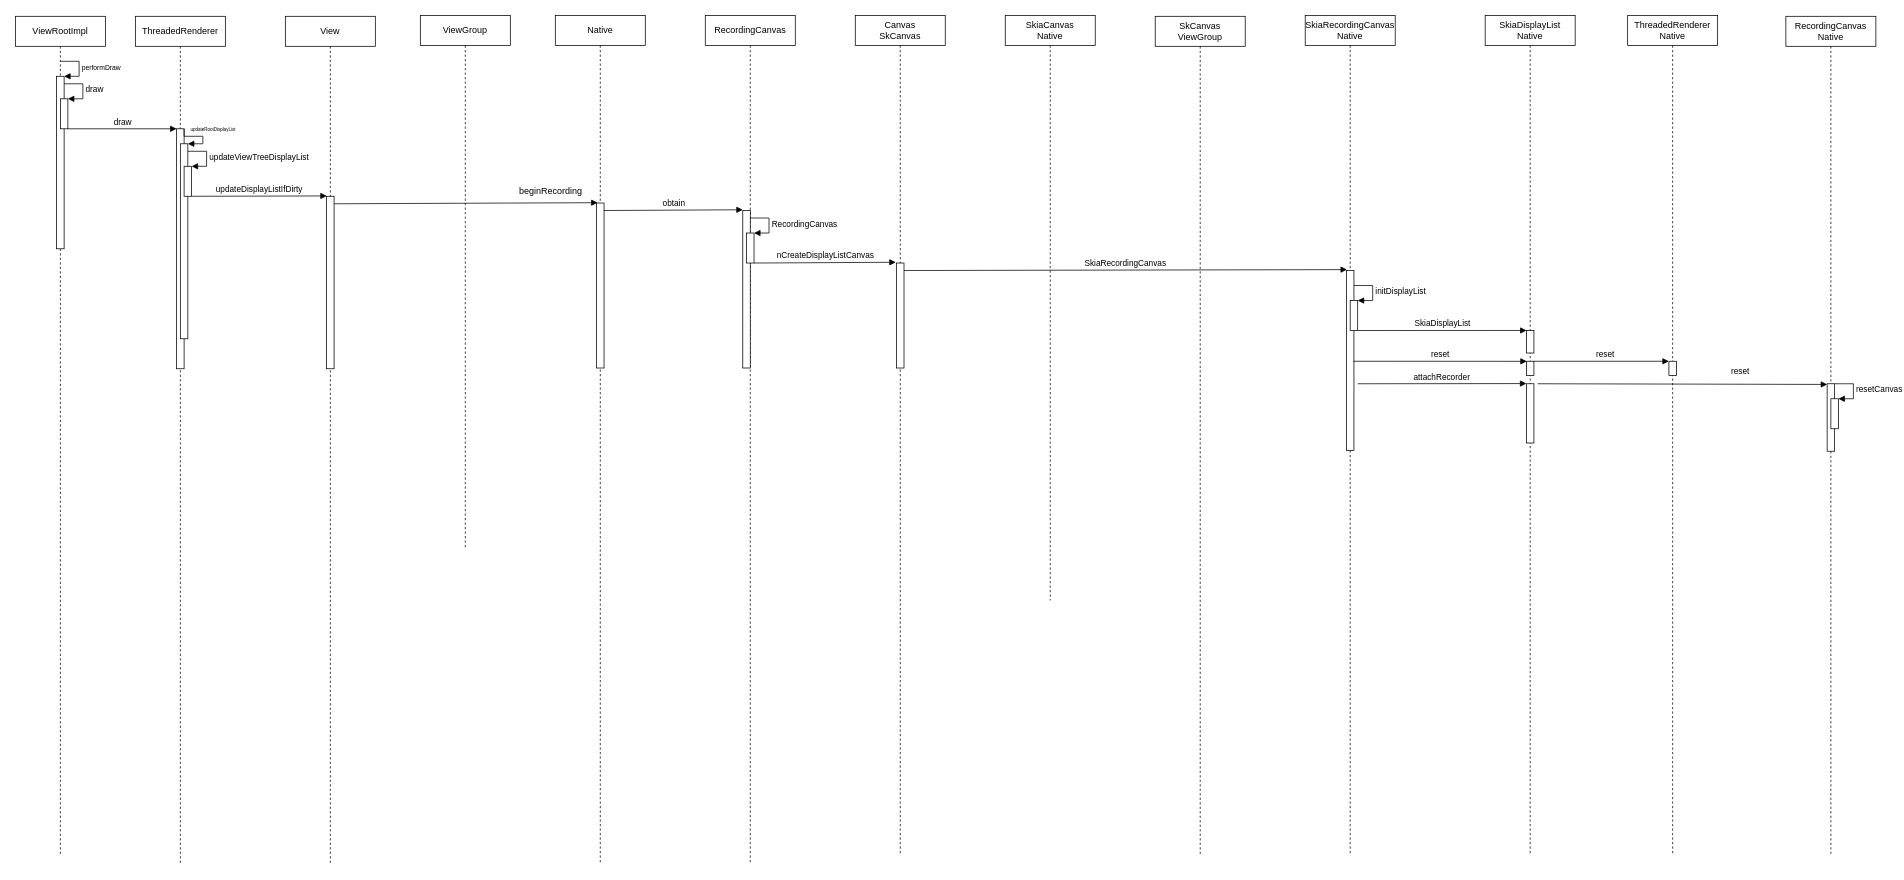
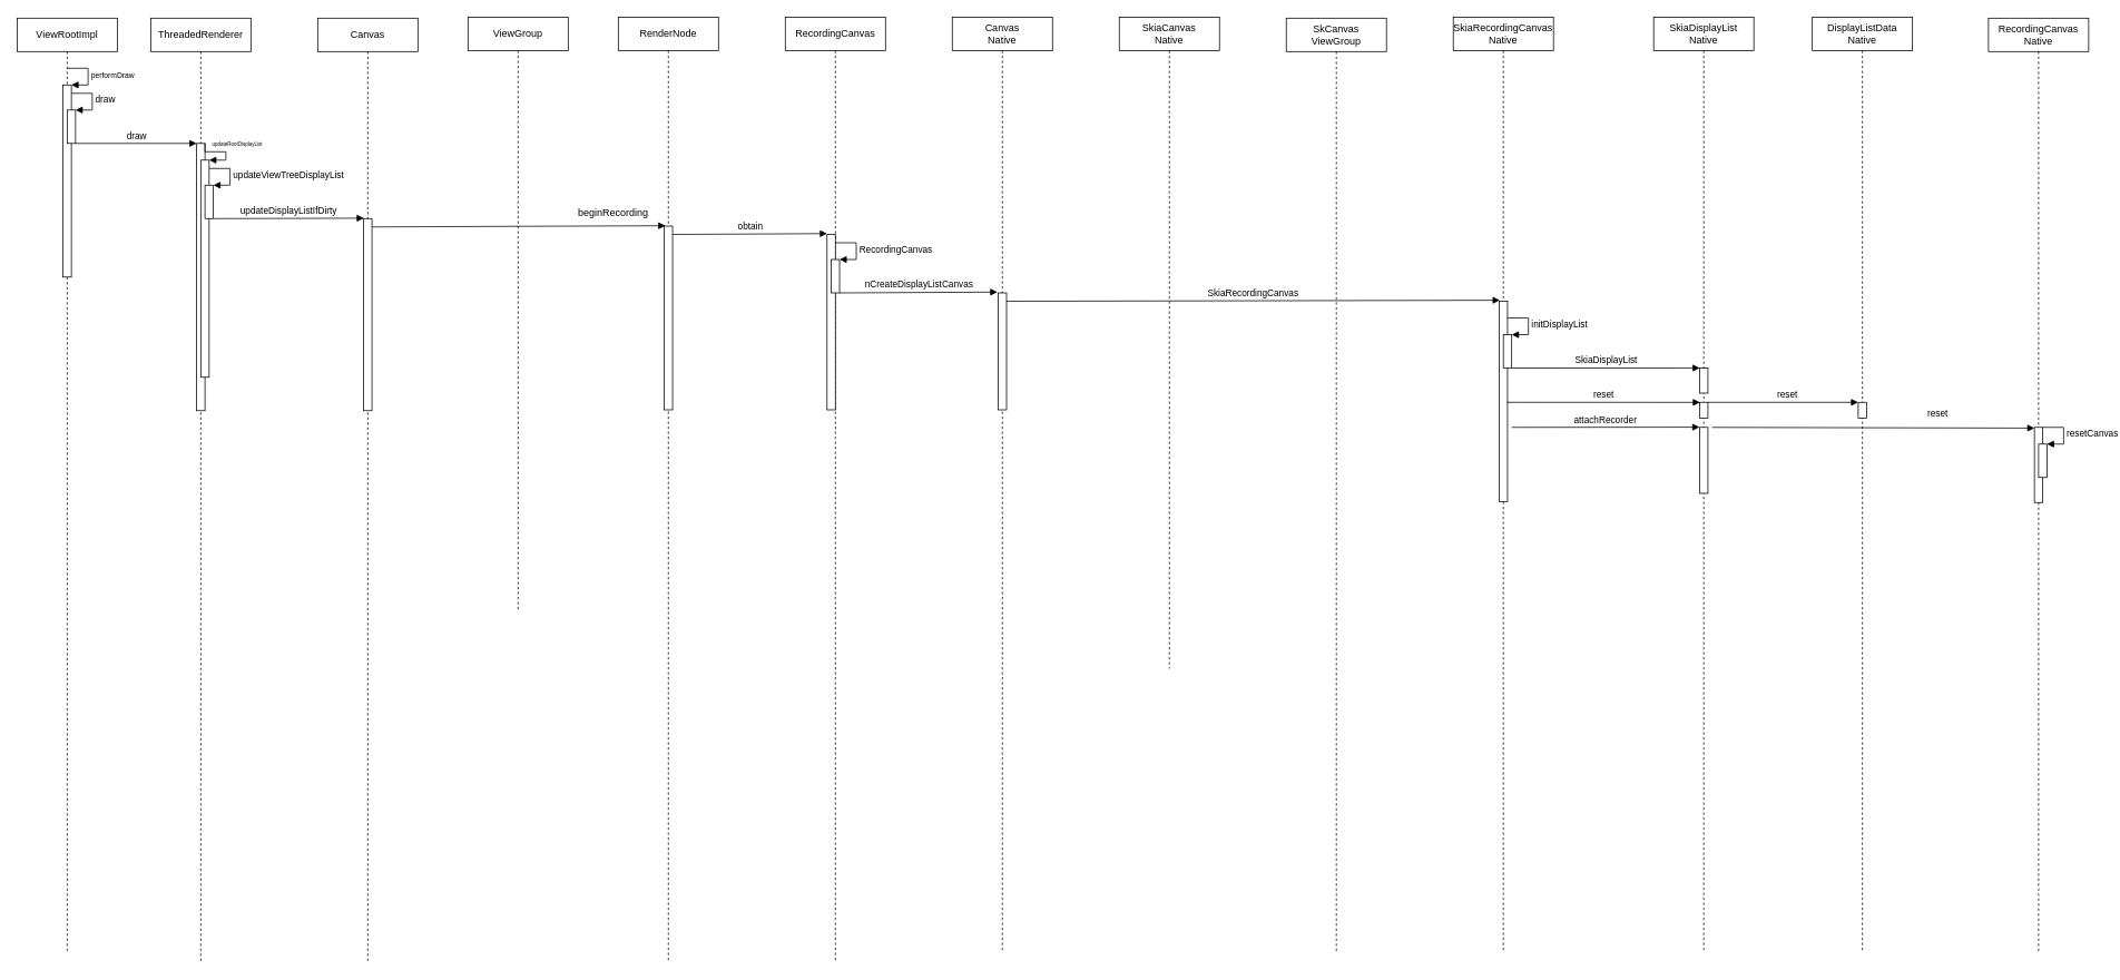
  <mxCell id="0" />
  <mxCell id="1" parent="0" />
  <mxCell id="2" value="ViewRootImpl" style="shape=umlLifeline;perimeter=lifelinePerimeter;whiteSpace=wrap;html=1;container=1;collapsible=0;recursiveResize=0;outlineConnect=0;" parent="1" vertex="1"><mxGeometry y="21" width="120" height="1120" as="geometry" x="20" /></mxCell>
  <mxCell id="3" value="" style="html=1;points=[];perimeter=orthogonalPerimeter;" parent="2" vertex="1"><mxGeometry x="55" y="80" width="10" height="230" as="geometry" /></mxCell>
  <mxCell id="4" value="&lt;font style=&quot;font-size: 9px&quot;&gt;performDraw&lt;/font&gt;" style="edgeStyle=orthogonalEdgeStyle;html=1;align=left;spacingLeft=2;endArrow=block;rounded=0;entryX=1;entryY=0;" parent="2" target="3" edge="1"><mxGeometry relative="1" as="geometry"><mxPoint x="60" y="60" as="sourcePoint" /><Array as="points"><mxPoint x="85" y="60" /></Array></mxGeometry></mxCell>
  <mxCell id="5" value="" style="html=1;points=[];perimeter=orthogonalPerimeter;" parent="2" vertex="1"><mxGeometry x="60" y="110" width="10" height="40" as="geometry" /></mxCell>
  <mxCell id="6" value="draw" style="edgeStyle=orthogonalEdgeStyle;html=1;align=left;spacingLeft=2;endArrow=block;rounded=0;entryX=1;entryY=0;" parent="2" target="5" edge="1"><mxGeometry relative="1" as="geometry"><mxPoint x="65" y="90" as="sourcePoint" /><Array as="points"><mxPoint x="90" y="90" /></Array></mxGeometry></mxCell>
  <mxCell id="7" value="draw" style="html=1;verticalAlign=bottom;endArrow=block;entryX=0;entryY=0;entryDx=0;entryDy=0;entryPerimeter=0;" parent="2" target="9" edge="1"><mxGeometry width="80" relative="1" as="geometry"><mxPoint x="70" y="150" as="sourcePoint" /><mxPoint x="150" y="150" as="targetPoint" /></mxGeometry></mxCell>
  <mxCell id="8" value="ThreadedRenderer" style="shape=umlLifeline;perimeter=lifelinePerimeter;whiteSpace=wrap;html=1;container=1;collapsible=0;recursiveResize=0;outlineConnect=0;" parent="1" vertex="1"><mxGeometry x="180" y="21" width="120" height="1130" as="geometry" /></mxCell>
  <mxCell id="9" value="" style="html=1;points=[];perimeter=orthogonalPerimeter;" parent="8" vertex="1"><mxGeometry x="55" y="150" width="10" height="320" as="geometry" /></mxCell>
  <mxCell id="10" value="" style="html=1;points=[];perimeter=orthogonalPerimeter;" parent="8" vertex="1"><mxGeometry x="60" y="170" width="10" height="260" as="geometry" /></mxCell>
  <mxCell id="11" value="&lt;font style=&quot;font-size: 6px&quot;&gt;updateRootDisplayList&lt;/font&gt;" style="edgeStyle=orthogonalEdgeStyle;html=1;align=left;spacingLeft=2;endArrow=block;rounded=0;entryX=1;entryY=0;" parent="8" target="10" edge="1"><mxGeometry x="-0.543" y="10" relative="1" as="geometry"><mxPoint x="65" y="150" as="sourcePoint" /><Array as="points"><mxPoint x="65" y="160" /><mxPoint x="90" y="160" /><mxPoint x="90" y="170" /></Array><mxPoint as="offset" /></mxGeometry></mxCell>
  <mxCell id="12" value="" style="html=1;points=[];perimeter=orthogonalPerimeter;" parent="8" vertex="1"><mxGeometry x="65" y="200" width="10" height="40" as="geometry" /></mxCell>
  <mxCell id="13" value="updateViewTreeDisplayList" style="edgeStyle=orthogonalEdgeStyle;html=1;align=left;spacingLeft=2;endArrow=block;rounded=0;entryX=1;entryY=0;" parent="8" target="12" edge="1"><mxGeometry relative="1" as="geometry"><mxPoint x="70" y="180" as="sourcePoint" /><Array as="points"><mxPoint x="95" y="180" /></Array></mxGeometry></mxCell>
- <mxCell id="14" value="View" style="shape=umlLifeline;perimeter=lifelinePerimeter;whiteSpace=wrap;html=1;container=1;collapsible=0;recursiveResize=0;outlineConnect=0;" parent="1" vertex="1"><mxGeometry x="380" y="21" width="120" height="1130" as="geometry" /></mxCell>
+ <mxCell id="14" value="Canvas" style="shape=umlLifeline;perimeter=lifelinePerimeter;whiteSpace=wrap;html=1;container=1;collapsible=0;recursiveResize=0;outlineConnect=0;" parent="1" vertex="1"><mxGeometry x="380" y="21" width="120" height="1130" as="geometry" /></mxCell>
  <mxCell id="15" value="" style="html=1;verticalAlign=bottom;endArrow=block;entryX=0.143;entryY=-0.002;entryDx=0;entryDy=0;entryPerimeter=0;" parent="14" target="19" edge="1"><mxGeometry width="80" relative="1" as="geometry"><mxPoint x="65" y="250" as="sourcePoint" /><mxPoint x="250" y="250" as="targetPoint" /></mxGeometry></mxCell>
  <mxCell id="16" value="" style="html=1;points=[];perimeter=orthogonalPerimeter;" parent="14" vertex="1"><mxGeometry x="55" y="240" width="10" height="230" as="geometry" /></mxCell>
  <mxCell id="17" value="&lt;span style=&quot;font-size: 11px&quot;&gt;updateDisplayListIfDirty&lt;/span&gt;" style="html=1;verticalAlign=bottom;endArrow=block;entryX=0.029;entryY=-0.002;entryDx=0;entryDy=0;entryPerimeter=0;" parent="1" target="16" edge="1"><mxGeometry width="80" relative="1" as="geometry"><mxPoint x="255" y="261" as="sourcePoint" /><mxPoint x="430" y="261" as="targetPoint" /></mxGeometry></mxCell>
- <mxCell id="18" value="Native" style="shape=umlLifeline;perimeter=lifelinePerimeter;whiteSpace=wrap;html=1;container=1;collapsible=0;recursiveResize=0;outlineConnect=0;" parent="1" vertex="1"><mxGeometry x="740" y="20" width="120" height="1130" as="geometry" /></mxCell>
+ <mxCell id="18" value="RenderNode" style="shape=umlLifeline;perimeter=lifelinePerimeter;whiteSpace=wrap;html=1;container=1;collapsible=0;recursiveResize=0;outlineConnect=0;" parent="1" vertex="1"><mxGeometry x="740" y="20" width="120" height="1130" as="geometry" /></mxCell>
  <mxCell id="19" value="" style="html=1;points=[];perimeter=orthogonalPerimeter;" parent="18" vertex="1"><mxGeometry x="55" y="250" width="10" height="220" as="geometry" /></mxCell>
  <mxCell id="20" value="obtain" style="html=1;verticalAlign=bottom;endArrow=block;" parent="18" edge="1"><mxGeometry width="80" relative="1" as="geometry"><mxPoint x="65" y="260" as="sourcePoint" /><mxPoint x="250" y="259" as="targetPoint" /></mxGeometry></mxCell>
  <mxCell id="21" value="RecordingCanvas" style="shape=umlLifeline;perimeter=lifelinePerimeter;whiteSpace=wrap;html=1;container=1;collapsible=0;recursiveResize=0;outlineConnect=0;" parent="1" vertex="1"><mxGeometry x="940" y="20" width="120" height="1130" as="geometry" /></mxCell>
  <mxCell id="22" value="" style="html=1;points=[];perimeter=orthogonalPerimeter;" parent="21" vertex="1"><mxGeometry x="50" y="260" width="10" height="210" as="geometry" /></mxCell>
  <mxCell id="23" value="" style="html=1;points=[];perimeter=orthogonalPerimeter;" parent="21" vertex="1"><mxGeometry x="55" y="290" width="10" height="40" as="geometry" /></mxCell>
  <mxCell id="24" value="RecordingCanvas" style="edgeStyle=orthogonalEdgeStyle;html=1;align=left;spacingLeft=2;endArrow=block;rounded=0;entryX=1;entryY=0;" parent="21" target="23" edge="1"><mxGeometry relative="1" as="geometry"><mxPoint x="60" y="270" as="sourcePoint" /><Array as="points"><mxPoint x="85" y="270" /></Array></mxGeometry></mxCell>
  <mxCell id="25" value="nCreateDisplayListCanvas" style="html=1;verticalAlign=bottom;endArrow=block;" parent="21" edge="1"><mxGeometry width="80" relative="1" as="geometry"><mxPoint x="65" y="330" as="sourcePoint" /><mxPoint x="254" y="329" as="targetPoint" /></mxGeometry></mxCell>
- <mxCell id="26" value="Canvas&lt;br&gt;SkCanvas" style="shape=umlLifeline;perimeter=lifelinePerimeter;whiteSpace=wrap;html=1;container=1;collapsible=0;recursiveResize=0;outlineConnect=0;" parent="1" vertex="1"><mxGeometry x="1140" y="20" width="120" height="1120" as="geometry" /></mxCell>
+ <mxCell id="26" value="Canvas&lt;br&gt;Native" style="shape=umlLifeline;perimeter=lifelinePerimeter;whiteSpace=wrap;html=1;container=1;collapsible=0;recursiveResize=0;outlineConnect=0;" parent="1" vertex="1"><mxGeometry x="1140" y="20" width="120" height="1120" as="geometry" /></mxCell>
  <mxCell id="27" value="" style="html=1;points=[];perimeter=orthogonalPerimeter;" parent="26" vertex="1"><mxGeometry x="55" y="330" width="10" height="140" as="geometry" /></mxCell>
  <mxCell id="28" value="SkiaRecordingCanvas" style="html=1;verticalAlign=bottom;endArrow=block;entryX=0.074;entryY=-0.005;entryDx=0;entryDy=0;entryPerimeter=0;" parent="26" target="30" edge="1"><mxGeometry width="80" relative="1" as="geometry"><mxPoint x="65" y="340" as="sourcePoint" /><mxPoint x="260" y="340" as="targetPoint" /></mxGeometry></mxCell>
  <mxCell id="29" value="SkiaRecordingCanvas&lt;br&gt;Native" style="shape=umlLifeline;perimeter=lifelinePerimeter;whiteSpace=wrap;html=1;container=1;collapsible=0;recursiveResize=0;outlineConnect=0;" parent="1" vertex="1"><mxGeometry x="1740" y="20" width="120" height="1120" as="geometry" /></mxCell>
  <mxCell id="30" value="" style="html=1;points=[];perimeter=orthogonalPerimeter;" parent="29" vertex="1"><mxGeometry x="55" y="340" width="10" height="240" as="geometry" /></mxCell>
  <mxCell id="31" value="" style="html=1;points=[];perimeter=orthogonalPerimeter;" parent="29" vertex="1"><mxGeometry x="60" y="380" width="10" height="40" as="geometry" /></mxCell>
  <mxCell id="32" value="initDisplayList" style="edgeStyle=orthogonalEdgeStyle;html=1;align=left;spacingLeft=2;endArrow=block;rounded=0;entryX=1;entryY=0;" parent="29" target="31" edge="1"><mxGeometry relative="1" as="geometry"><mxPoint x="65" y="360" as="sourcePoint" /><Array as="points"><mxPoint x="90" y="360" /></Array></mxGeometry></mxCell>
  <mxCell id="33" value="attachRecorder" style="html=1;verticalAlign=bottom;endArrow=block;entryX=-0.006;entryY=-0.003;entryDx=0;entryDy=0;entryPerimeter=0;" edge="1" parent="29" target="37"><mxGeometry width="80" relative="1" as="geometry"><mxPoint x="70" y="491" as="sourcePoint" /><mxPoint x="150" y="491" as="targetPoint" /></mxGeometry></mxCell>
  <mxCell id="34" value="SkiaDisplayList&lt;br&gt;Native" style="shape=umlLifeline;perimeter=lifelinePerimeter;whiteSpace=wrap;html=1;container=1;collapsible=0;recursiveResize=0;outlineConnect=0;" parent="1" vertex="1"><mxGeometry x="1980" y="20" width="120" height="1120" as="geometry" /></mxCell>
  <mxCell id="35" value="" style="html=1;points=[];perimeter=orthogonalPerimeter;" parent="34" vertex="1"><mxGeometry x="55" y="420" width="10" height="30" as="geometry" /></mxCell>
  <mxCell id="36" value="" style="html=1;points=[];perimeter=orthogonalPerimeter;" vertex="1" parent="34"><mxGeometry x="55" y="461" width="10" height="19" as="geometry" /></mxCell>
  <mxCell id="37" value="" style="html=1;points=[];perimeter=orthogonalPerimeter;" vertex="1" parent="34"><mxGeometry x="55" y="491" width="10" height="79" as="geometry" /></mxCell>
  <mxCell id="38" value="reset" style="html=1;verticalAlign=bottom;endArrow=block;entryX=0.012;entryY=0.01;entryDx=0;entryDy=0;entryPerimeter=0;" edge="1" parent="34" target="47"><mxGeometry x="0.403" y="9" width="80" relative="1" as="geometry"><mxPoint x="70" y="491" as="sourcePoint" /><mxPoint x="150" y="491" as="targetPoint" /><mxPoint x="-1" as="offset" /></mxGeometry></mxCell>
  <mxCell id="39" value="SkiaDisplayList" style="html=1;verticalAlign=bottom;endArrow=block;entryX=0.02;entryY=-0.002;entryDx=0;entryDy=0;entryPerimeter=0;" parent="1" target="35" edge="1"><mxGeometry width="80" relative="1" as="geometry"><mxPoint x="1810" y="440" as="sourcePoint" /><mxPoint x="2030" y="440" as="targetPoint" /></mxGeometry></mxCell>
- <mxCell id="40" value="ThreadedRenderer&lt;br&gt;Native" style="shape=umlLifeline;perimeter=lifelinePerimeter;whiteSpace=wrap;html=1;container=1;collapsible=0;recursiveResize=0;outlineConnect=0;" parent="1" vertex="1"><mxGeometry x="2170" y="20" width="120" height="1120" as="geometry" /></mxCell>
+ <mxCell id="40" value="DisplayListData&lt;br&gt;Native" style="shape=umlLifeline;perimeter=lifelinePerimeter;whiteSpace=wrap;html=1;container=1;collapsible=0;recursiveResize=0;outlineConnect=0;" parent="1" vertex="1"><mxGeometry x="2170" y="20" width="120" height="1120" as="geometry" /></mxCell>
  <mxCell id="41" value="" style="html=1;points=[];perimeter=orthogonalPerimeter;" vertex="1" parent="40"><mxGeometry x="55" y="461" width="10" height="19" as="geometry" /></mxCell>
  <mxCell id="42" value="ViewGroup" style="shape=umlLifeline;perimeter=lifelinePerimeter;whiteSpace=wrap;html=1;container=1;collapsible=0;recursiveResize=0;outlineConnect=0;" vertex="1" parent="1"><mxGeometry x="560" y="20" width="120" height="710" as="geometry" /></mxCell>
  <mxCell id="43" value="beginRecording" style="text;html=1;" vertex="1" parent="1"><mxGeometry x="690" y="241" width="170" height="30" as="geometry" /></mxCell>
  <mxCell id="44" value="SkiaCanvas&lt;br&gt;Native" style="shape=umlLifeline;perimeter=lifelinePerimeter;whiteSpace=wrap;html=1;container=1;collapsible=0;recursiveResize=0;outlineConnect=0;" vertex="1" parent="1"><mxGeometry x="1340" y="20" width="120" height="780" as="geometry" /></mxCell>
  <mxCell id="45" value="SkCanvas&lt;br&gt;ViewGroup" style="shape=umlLifeline;perimeter=lifelinePerimeter;whiteSpace=wrap;html=1;container=1;collapsible=0;recursiveResize=0;outlineConnect=0;" vertex="1" parent="1"><mxGeometry x="1540" y="21" width="120" height="1120" as="geometry" /></mxCell>
  <mxCell id="46" value="RecordingCanvas&lt;br&gt;Native" style="shape=umlLifeline;perimeter=lifelinePerimeter;whiteSpace=wrap;html=1;container=1;collapsible=0;recursiveResize=0;outlineConnect=0;" vertex="1" parent="1"><mxGeometry x="2381" y="21" width="120" height="1120" as="geometry" /></mxCell>
  <mxCell id="47" value="" style="html=1;points=[];perimeter=orthogonalPerimeter;" vertex="1" parent="46"><mxGeometry x="55" y="490" width="10" height="90" as="geometry" /></mxCell>
  <mxCell id="48" value="" style="html=1;points=[];perimeter=orthogonalPerimeter;" vertex="1" parent="46"><mxGeometry x="60" y="510" width="10" height="40" as="geometry" /></mxCell>
  <mxCell id="49" value="resetCanvas" style="edgeStyle=orthogonalEdgeStyle;html=1;align=left;spacingLeft=2;endArrow=block;rounded=0;entryX=1;entryY=0;" edge="1" target="48" parent="46"><mxGeometry relative="1" as="geometry"><mxPoint x="65" y="490" as="sourcePoint" /><Array as="points"><mxPoint x="90" y="490" /></Array></mxGeometry></mxCell>
  <mxCell id="50" value="reset" style="html=1;verticalAlign=bottom;endArrow=block;entryX=0.05;entryY=0.004;entryDx=0;entryDy=0;entryPerimeter=0;" edge="1" parent="1" target="36"><mxGeometry x="0.002" width="80" relative="1" as="geometry"><mxPoint x="1804" y="481" as="sourcePoint" /><mxPoint x="2020" y="481" as="targetPoint" /><mxPoint as="offset" /></mxGeometry></mxCell>
  <mxCell id="51" value="reset" style="html=1;verticalAlign=bottom;endArrow=block;exitX=0.967;exitY=0.001;exitDx=0;exitDy=0;exitPerimeter=0;entryX=-0.006;entryY=0.001;entryDx=0;entryDy=0;entryPerimeter=0;" edge="1" parent="1" source="36" target="41"><mxGeometry x="0.058" width="80" relative="1" as="geometry"><mxPoint x="2050" y="481" as="sourcePoint" /><mxPoint x="2220" y="481" as="targetPoint" /><mxPoint as="offset" /></mxGeometry></mxCell>
